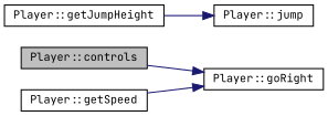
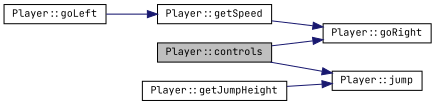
  digraph {
    fontname="JetBrains Mono"
    rankdir=LR
    node [color=black fillcolor=white fontname="JetBrains Mono" fontsize=10 shape=record style=filled]
    edge [color=midnightblue fontname="JetBrains Mono" fontsize=10 labelfontname=Helvetica labelfontsize=10 style=solid]
    n1 [fillcolor=grey75 fontcolor=black height=0.2 label="Player::controls" width=0.4]
    n2 [height=0.2 label="Player::goRight" width=0.4]
    n3 [height=0.2 label="Player::jump" width=0.4]
+   n4 [height=0.2 label="Player::goLeft" width=0.4]
    n5 [height=0.2 label="Player::getSpeed" width=0.4]
    n6 [height=0.2 label="Player::getJumpHeight" width=0.4]
    n1 -> n2
+   n1 -> n3
+   n4 -> n5
    n5 -> n2
    n6 -> n3
  }
